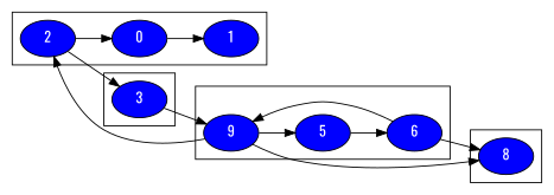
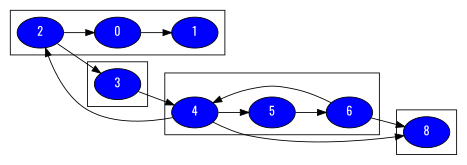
  digraph {
    fontname=Oswald
    rankdir=LR
    node [fillcolor=blue fontcolor=white fontname=Oswald style=filled]
    edge [fontname=Oswald]
    0
    1
    2
    3
-   4 [label=9]
+   4
    5
    6
    n8 [label=8]
    subgraph sub_1 {
      cluster=true
      0
      1
      2
    }
    subgraph sub_2 {
      cluster=true
      3
    }
    subgraph sub_3 {
      cluster=true
      4
      5
      6
    }
    subgraph sub_4 {
      cluster=true
      n8
    }
    0 -> 1
    2 -> 0
    2 -> 3
    3 -> 4
    4 -> 2
    4 -> 5
    4 -> n8
    5 -> 6
    6 -> 4
    6 -> n8
  }
